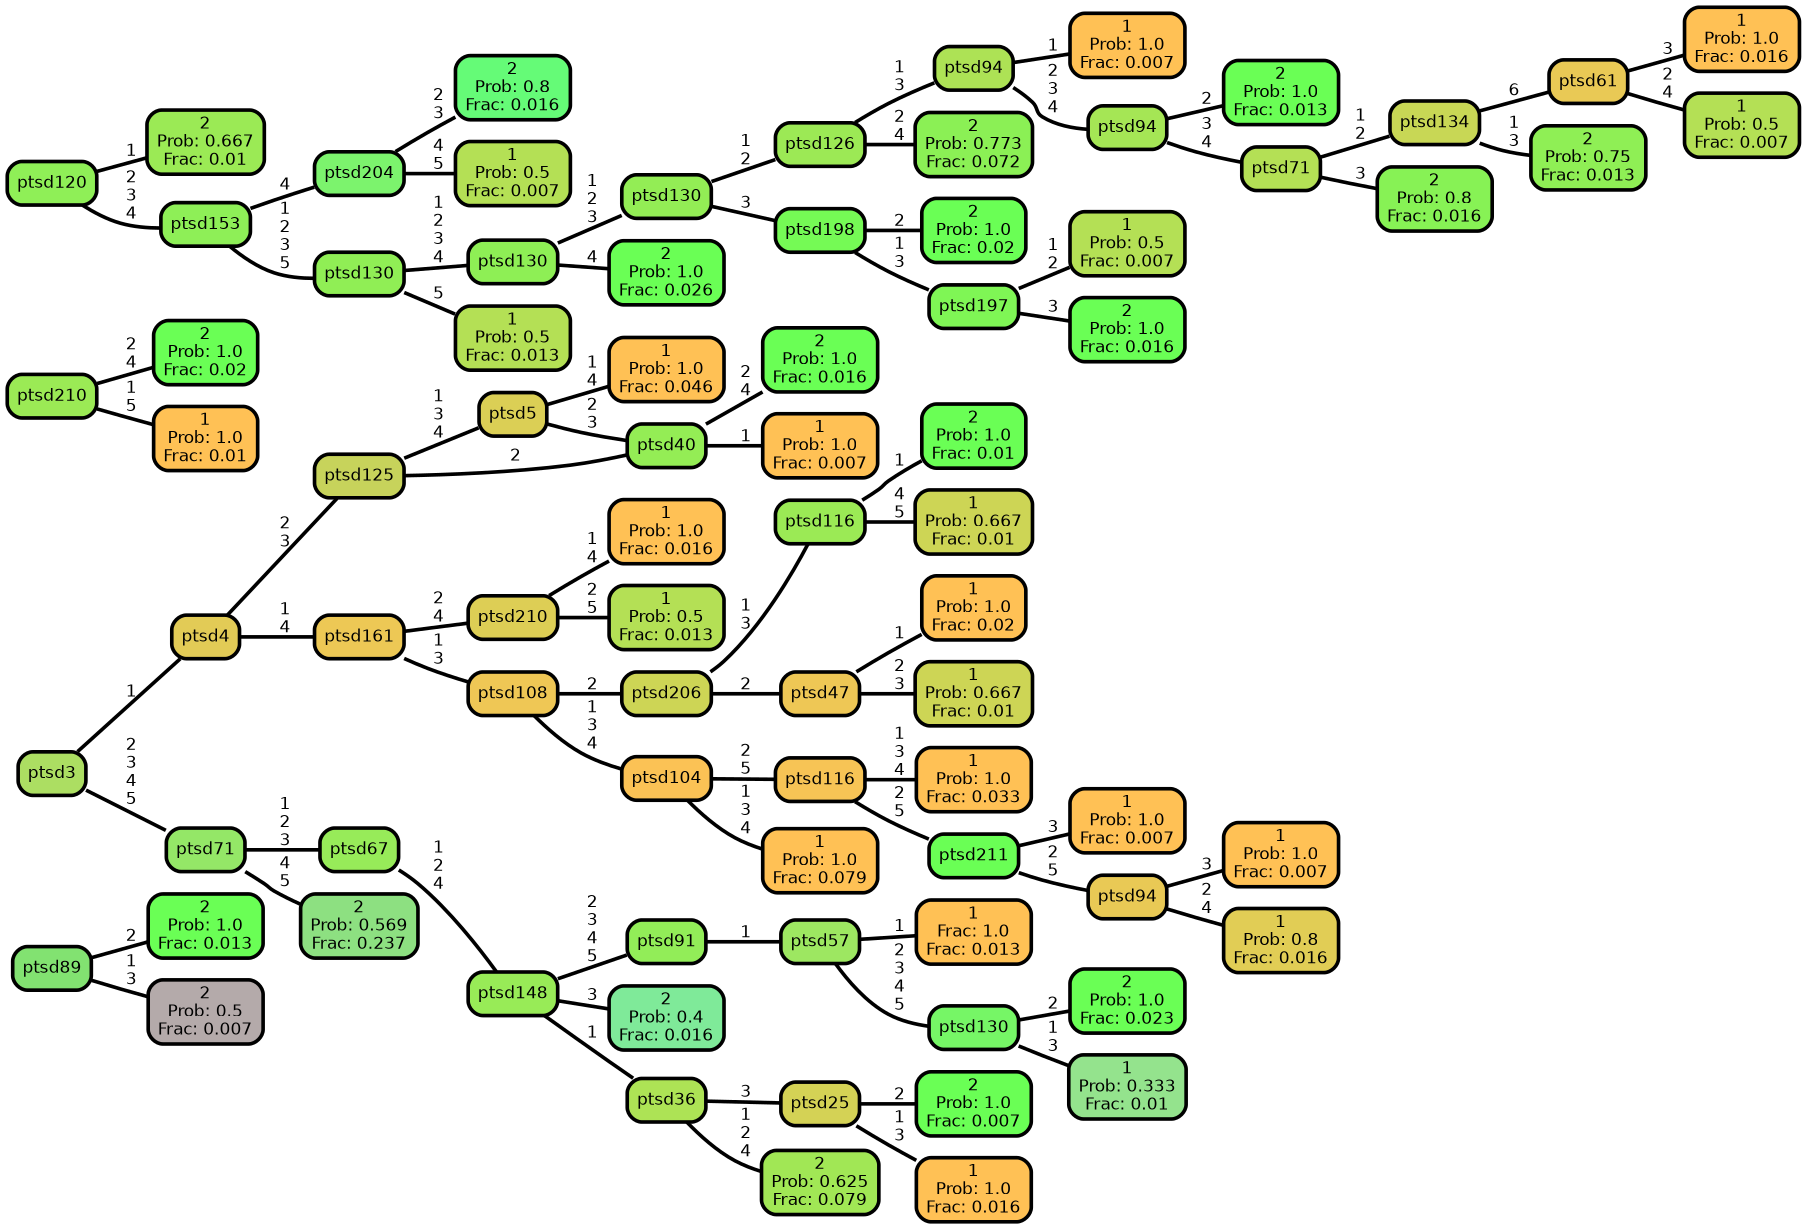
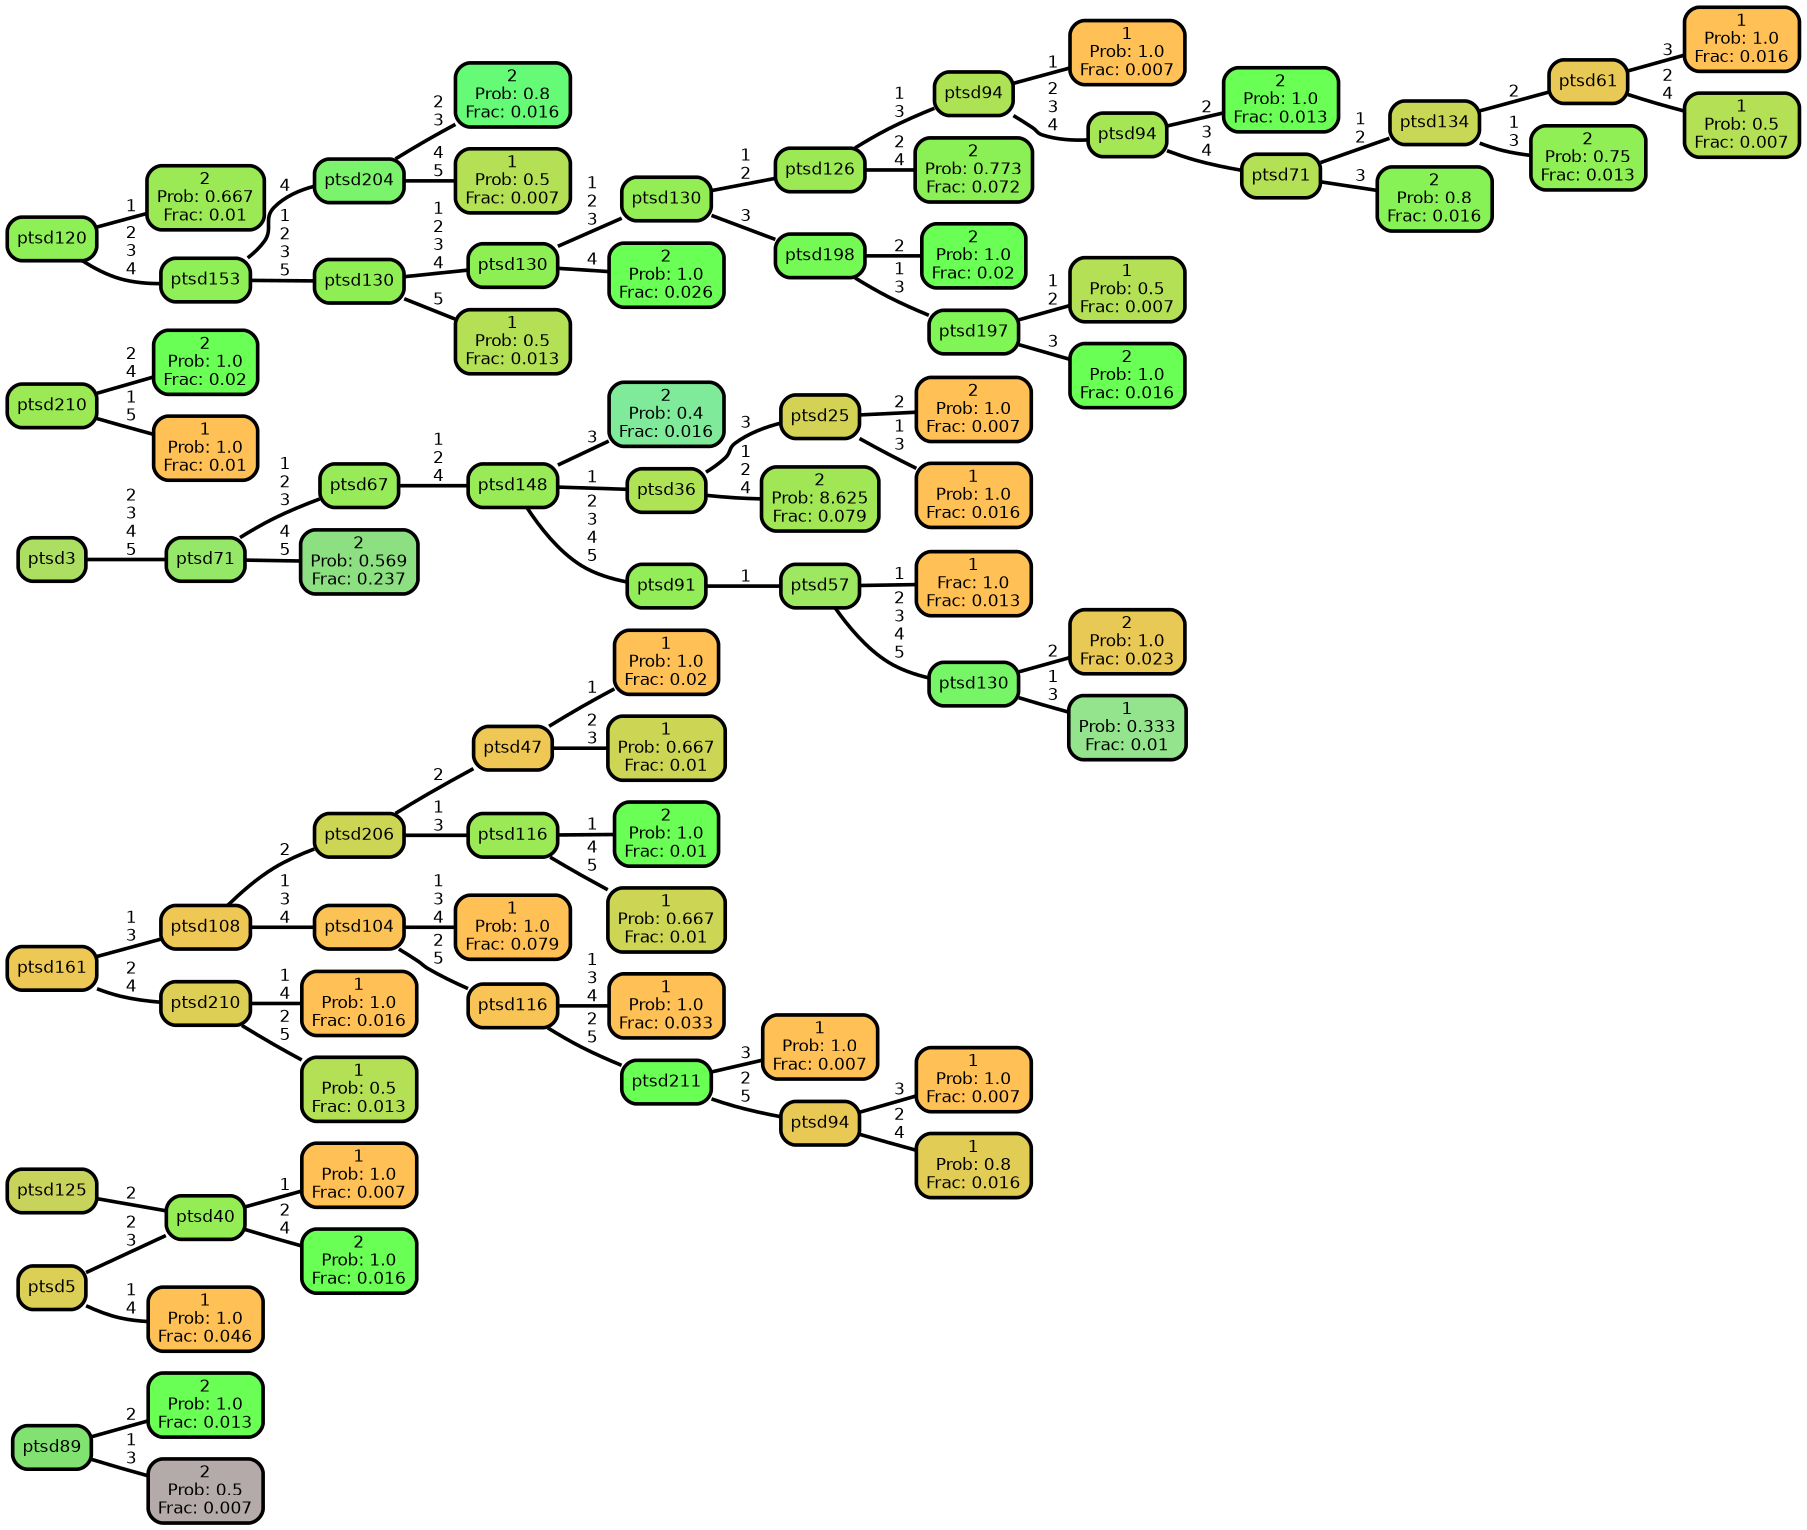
  graph {
    rankdir=LR
    ranksep="0 equally"
    splines=straight
    node [color=black fillcolor="#ffc155" fontcolor=black fontname=helvetica penwidth=3 shape=box style="filled, rounded"]
    edge [color=black fontname=helvetica penwidth=3]
    n1 [fillcolor="#6aff55" label="2\nProb: 1.0\nFrac: 0.013"]
    n2 [fillcolor="#82e271" label=ptsd89]
    n3 [fillcolor="#b4aaaa" label="2\nProb: 0.5\nFrac: 0.007"]
    n4 [fillcolor="#c7d35b" label=ptsd125]
    n5 [fillcolor="#dbcf55" label=ptsd5]
    n6 [fillcolor="#94ed55" label=ptsd40]
    n7 [label="1\nProb: 1.0\nFrac: 0.046"]
    n8 [label="1\nProb: 1.0\nFrac: 0.007"]
    n9 [fillcolor="#6aff55" label="2\nProb: 1.0\nFrac: 0.016"]
-   n10 [fillcolor="#e2cb56" label=ptsd4]
    n11 [fillcolor="#edc855" label=ptsd161]
    n12 [fillcolor="#efc755" label=ptsd108]
    n13 [fillcolor="#ddce55" label=ptsd210]
    n14 [label="1\nProb: 1.0\nFrac: 0.02"]
    n15 [fillcolor="#eec755" label=ptsd47]
    n16 [fillcolor="#cdd555" label="1\nProb: 0.667\nFrac: 0.01"]
    n17 [fillcolor="#cdd555" label=ptsd206]
    n18 [fillcolor="#9bea55" label=ptsd116]
    n19 [fillcolor="#6aff55" label="2\nProb: 1.0\nFrac: 0.01"]
    n20 [fillcolor="#cdd555" label="1\nProb: 0.667\nFrac: 0.01"]
    n21 [fillcolor="#fbc255" label=ptsd104]
    n22 [label="1\nProb: 1.0\nFrac: 0.079"]
    n23 [fillcolor="#f7c455" label=ptsd116]
    n24 [label="1\nProb: 1.0\nFrac: 0.033"]
    n25 [fillcolor="#6aff55" label=ptsd211]
    n26 [label="1\nProb: 1.0\nFrac: 0.007"]
    n27 [fillcolor="#e9c955" label=ptsd94]
    n28 [label="1\nProb: 1.0\nFrac: 0.007"]
    n29 [fillcolor="#e1cd55" label="1\nProb: 0.8\nFrac: 0.016"]
    n30 [label="1\nProb: 1.0\nFrac: 0.016"]
    n31 [fillcolor="#b4e055" label="1\nProb: 0.5\nFrac: 0.013"]
    n32 [fillcolor="#acde62" label=ptsd3]
    n33 [fillcolor="#94e767" label=ptsd71]
    n34 [fillcolor="#97eb59" label=ptsd67]
    n35 [fillcolor="#8de081" label="2\nProb: 0.569\nFrac: 0.237"]
    n36 [fillcolor="#7fea99" label="2\nProb: 0.4\nFrac: 0.016"]
    n37 [fillcolor="#98eb57" label=ptsd148]
    n38 [fillcolor="#ade355" label=ptsd36]
    n39 [fillcolor="#92ed58" label=ptsd91]
-   n40 [fillcolor="#6aff55" label="2\nProb: 1.0\nFrac: 0.007"]
+   n40 [label="2\nProb: 1.0\nFrac: 0.007"]
    n41 [fillcolor="#d4d255" label=ptsd25]
    n42 [label="1\nProb: 1.0\nFrac: 0.016"]
-   n43 [fillcolor="#a1e755" label="2\nProb: 0.625\nFrac: 0.079"]
+   n43 [fillcolor="#a1e755" label="2\nProb: 8.625\nFrac: 0.079"]
    n44 [fillcolor="#9de761" label=ptsd57]
    n45 [label="1\nFrac: 1.0\nFrac: 0.013"]
    n46 [fillcolor="#76f666" label=ptsd130]
-   n47 [fillcolor="#6aff55" label="2\nProb: 1.0\nFrac: 0.023"]
+   n47 [fillcolor="#e9c955" label="2\nProb: 1.0\nFrac: 0.023"]
    n48 [fillcolor="#94e38d" label="1\nProb: 0.333\nFrac: 0.01"]
    n49 [fillcolor="#6aff55" label="2\nProb: 1.0\nFrac: 0.02"]
    n50 [fillcolor="#9bea55" label=ptsd210]
    n51 [label="1\nProb: 1.0\nFrac: 0.01"]
    n52 [fillcolor="#8fef57" label=ptsd120]
    n53 [fillcolor="#9bea55" label="2\nProb: 0.667\nFrac: 0.01"]
    n54 [fillcolor="#8eef57" label=ptsd153]
    n55 [fillcolor="#7cf36d" label=ptsd204]
    n56 [fillcolor="#90ee55" label=ptsd130]
    n57 [fillcolor="#65fb77" label="2\nProb: 0.8\nFrac: 0.016"]
    n58 [fillcolor="#b4e055" label="1\nProb: 0.5\nFrac: 0.007"]
    n59 [fillcolor="#8eef55" label=ptsd130]
    n60 [fillcolor="#b4e055" label="1\nProb: 0.5\nFrac: 0.013"]
    n61 [label="1\nProb: 1.0\nFrac: 0.007"]
    n62 [fillcolor="#ade255" label=ptsd94]
    n63 [fillcolor="#a5e655" label=ptsd94]
    n64 [fillcolor="#6aff55" label="2\nProb: 1.0\nFrac: 0.013"]
    n65 [fillcolor="#b4e055" label=ptsd71]
    n66 [fillcolor="#c8d755" label=ptsd134]
    n67 [fillcolor="#87f255" label="2\nProb: 0.8\nFrac: 0.016"]
    n68 [label="1\nProb: 1.0\nFrac: 0.016"]
    n69 [fillcolor="#e9c955" label=ptsd61]
    n70 [fillcolor="#b4e055" label="1\nProb: 0.5\nFrac: 0.007"]
    n71 [fillcolor="#8fef55" label="2\nProb: 0.75\nFrac: 0.013"]
    n72 [fillcolor="#9ce955" label=ptsd126]
    n73 [fillcolor="#8bf055" label="2\nProb: 0.773\nFrac: 0.072"]
    n74 [fillcolor="#93ed55" label=ptsd130]
    n75 [fillcolor="#75fa55" label=ptsd198]
    n76 [fillcolor="#6aff55" label="2\nProb: 1.0\nFrac: 0.02"]
    n77 [fillcolor="#7ff655" label=ptsd197]
    n78 [fillcolor="#b4e055" label="1\nProb: 0.5\nFrac: 0.007"]
    n79 [fillcolor="#6aff55" label="2\nProb: 1.0\nFrac: 0.016"]
    n80 [fillcolor="#6aff55" label="2\nProb: 1.0\nFrac: 0.026"]
    subgraph sub_1 {
      rank=same
    }
    n2 -- n1 [label=" 2"]
    n2 -- n3 [label=" 1\n 3"]
-   n4 -- n5 [label=" 1\n 3\n 4"]
    n4 -- n6 [label=" 2"]
    n5 -- n6 [label=" 2\n 3"]
    n5 -- n7 [label=" 1\n 4"]
    n6 -- n8 [label=" 1"]
    n6 -- n9 [label=" 2\n 4"]
-   n10 -- n4 [label=" 2\n 3"]
-   n10 -- n11 [label=" 1\n 4"]
    n11 -- n12 [label=" 1\n 3"]
    n11 -- n13 [label=" 2\n 4"]
    n12 -- n17 [label=" 2"]
    n12 -- n21 [label=" 1\n 3\n 4"]
    n13 -- n30 [label=" 1\n 4"]
    n13 -- n31 [label=" 2\n 5"]
    n15 -- n14 [label=" 1"]
    n15 -- n16 [label=" 2\n 3"]
    n17 -- n15 [label=" 2"]
    n17 -- n18 [label=" 1\n 3"]
    n18 -- n19 [label=" 1"]
    n18 -- n20 [label=" 4\n 5"]
    n21 -- n22 [label=" 1\n 3\n 4"]
    n21 -- n23 [label=" 2\n 5"]
    n23 -- n24 [label=" 1\n 3\n 4"]
    n23 -- n25 [label=" 2\n 5"]
    n25 -- n26 [label=" 3"]
    n25 -- n27 [label=" 2\n 5"]
    n27 -- n28 [label=" 3"]
    n27 -- n29 [label=" 2\n 4"]
-   n32 -- n10 [label=" 1"]
    n32 -- n33 [label=" 2\n 3\n 4\n 5"]
    n33 -- n34 [label=" 1\n 2\n 3"]
    n33 -- n35 [label=" 4\n 5"]
    n34 -- n37 [label=" 1\n 2\n 4"]
    n37 -- n36 [label=" 3"]
    n37 -- n38 [label=" 1"]
    n37 -- n39 [label=" 2\n 3\n 4\n 5"]
    n38 -- n41 [label=" 3"]
    n38 -- n43 [label=" 1\n 2\n 4"]
    n39 -- n44 [label=" 1"]
    n41 -- n40 [label=" 2"]
    n41 -- n42 [label=" 1\n 3"]
    n44 -- n45 [label=" 1"]
    n44 -- n46 [label=" 2\n 3\n 4\n 5"]
    n46 -- n47 [label=" 2"]
    n46 -- n48 [label=" 1\n 3"]
    n50 -- n49 [label=" 2\n 4"]
    n50 -- n51 [label=" 1\n 5"]
    n52 -- n53 [label=" 1"]
    n52 -- n54 [label=" 2\n 3\n 4"]
    n54 -- n55 [label=" 4"]
    n54 -- n56 [label=" 1\n 2\n 3\n 5"]
    n55 -- n57 [label=" 2\n 3"]
    n55 -- n58 [label=" 4\n 5"]
    n56 -- n59 [label=" 1\n 2\n 3\n 4"]
    n56 -- n60 [label=" 5"]
    n59 -- n74 [label=" 1\n 2\n 3"]
    n59 -- n80 [label=" 4"]
    n62 -- n61 [label=" 1"]
    n62 -- n63 [label=" 2\n 3\n 4"]
    n63 -- n64 [label=" 2"]
    n63 -- n65 [label=" 3\n 4"]
    n65 -- n66 [label=" 1\n 2"]
    n65 -- n67 [label=" 3"]
-   n66 -- n69 [label=" 6"]
+   n66 -- n69 [label=" 2"]
    n66 -- n71 [label=" 1\n 3"]
    n69 -- n68 [label=" 3"]
    n69 -- n70 [label=" 2\n 4"]
    n72 -- n62 [label=" 1\n 3"]
    n72 -- n73 [label=" 2\n 4"]
    n74 -- n72 [label=" 1\n 2"]
    n74 -- n75 [label=" 3"]
    n75 -- n76 [label=" 2"]
    n75 -- n77 [label=" 1\n 3"]
    n77 -- n78 [label=" 1\n 2"]
    n77 -- n79 [label=" 3"]
  }
